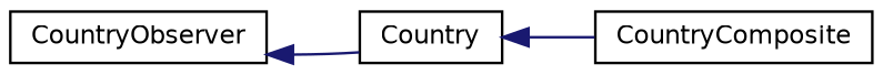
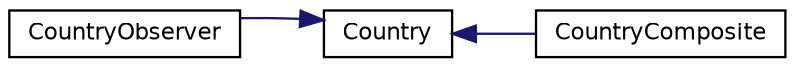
  digraph {
    rankdir=LR
    node [color=black fillcolor=white fontname=Helvetica fontsize=10 shape=record style=filled]
    edge [color=midnightblue dir=back fontname=Helvetica fontsize=10 labelfontname=Helvetica labelfontsize=10 style=solid]
    n1 [height=0.2 label=CountryObserver width=0.4]
    n2 [height=0.2 label=Country width=0.4]
    n3 [height=0.2 label=CountryComposite width=0.4]
-   n1 -> n2
+   n2 -> n1
    n2 -> n3
  }
